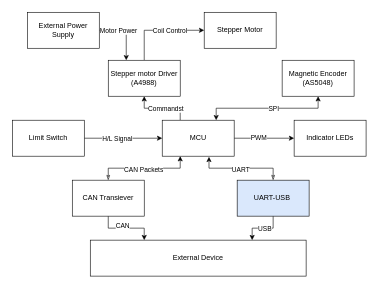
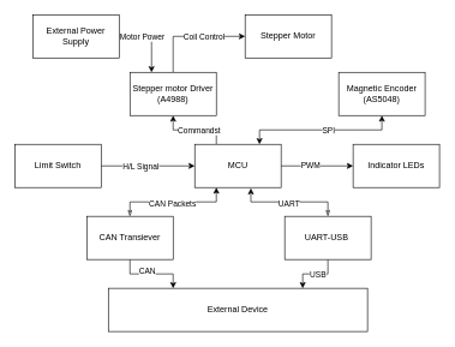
  <mxCell id="0" />
  <mxCell id="1" parent="0" />
  <mxCell id="2" style="edgeStyle=orthogonalEdgeStyle;rounded=0;orthogonalLoop=1;jettySize=auto;html=1;exitX=1;exitY=0.5;exitDx=0;exitDy=0;startArrow=none;startFill=0;" parent="1" source="8" target="27" edge="1"><mxGeometry relative="1" as="geometry" /></mxCell>
  <mxCell id="3" value="PWM" style="edgeLabel;html=1;align=center;verticalAlign=middle;resizable=0;points=[];" parent="2" vertex="1" connectable="0"><mxGeometry x="-0.2" y="1" relative="1" as="geometry"><mxPoint as="offset" /></mxGeometry></mxCell>
  <mxCell id="4" style="edgeStyle=orthogonalEdgeStyle;rounded=0;orthogonalLoop=1;jettySize=auto;html=1;exitX=0.75;exitY=0;exitDx=0;exitDy=0;entryX=0.5;entryY=1;entryDx=0;entryDy=0;startArrow=classic;startFill=1;" parent="1" source="8" target="13" edge="1"><mxGeometry relative="1" as="geometry" /></mxCell>
  <mxCell id="5" value="SPI" style="edgeLabel;html=1;align=center;verticalAlign=middle;resizable=0;points=[];" parent="4" vertex="1" connectable="0"><mxGeometry x="0.412" y="2" relative="1" as="geometry"><mxPoint x="-33" y="2" as="offset" /></mxGeometry></mxCell>
  <mxCell id="6" style="edgeStyle=orthogonalEdgeStyle;rounded=0;orthogonalLoop=1;jettySize=auto;html=1;exitX=0.25;exitY=0;exitDx=0;exitDy=0;startArrow=none;startFill=0;" parent="1" source="8" target="11" edge="1"><mxGeometry relative="1" as="geometry" /></mxCell>
  <mxCell id="7" value="Commandst" style="edgeLabel;html=1;align=center;verticalAlign=middle;resizable=0;points=[];" parent="6" vertex="1" connectable="0"><mxGeometry x="0.271" y="-1" relative="1" as="geometry"><mxPoint x="19" y="1" as="offset" /></mxGeometry></mxCell>
  <mxCell id="8" value="MCU" style="rounded=0;whiteSpace=wrap;html=1;" parent="1" vertex="1"><mxGeometry x="270" y="200" width="120" height="60" as="geometry" /></mxCell>
  <mxCell id="9" style="edgeStyle=orthogonalEdgeStyle;rounded=0;orthogonalLoop=1;jettySize=auto;html=1;exitX=0.5;exitY=0;exitDx=0;exitDy=0;entryX=0;entryY=0.5;entryDx=0;entryDy=0;startArrow=none;startFill=0;" parent="1" source="11" target="12" edge="1"><mxGeometry relative="1" as="geometry" /></mxCell>
  <mxCell id="10" value="Coil Control" style="edgeLabel;html=1;align=center;verticalAlign=middle;resizable=0;points=[];" vertex="1" connectable="0" parent="9"><mxGeometry x="-0.051" y="-2" relative="1" as="geometry"><mxPoint x="21" y="-2" as="offset" /></mxGeometry></mxCell>
  <mxCell id="11" value="Stepper motor Driver&lt;br&gt;(A4988)" style="rounded=0;whiteSpace=wrap;html=1;" parent="1" vertex="1"><mxGeometry x="180" y="100" width="120" height="60" as="geometry" /></mxCell>
  <mxCell id="12" value="Stepper Motor" style="rounded=0;whiteSpace=wrap;html=1;" parent="1" vertex="1"><mxGeometry x="340" y="20" width="120" height="60" as="geometry" /></mxCell>
  <mxCell id="13" value="Magnetic Encoder&lt;br&gt;(AS5048)" style="rounded=0;whiteSpace=wrap;html=1;" parent="1" vertex="1"><mxGeometry x="470" y="100" width="120" height="60" as="geometry" /></mxCell>
  <mxCell id="14" style="edgeStyle=orthogonalEdgeStyle;rounded=0;orthogonalLoop=1;jettySize=auto;html=1;exitX=1;exitY=0.5;exitDx=0;exitDy=0;" parent="1" source="16" target="8" edge="1"><mxGeometry relative="1" as="geometry" /></mxCell>
  <mxCell id="15" value="H/L Signal" style="edgeLabel;html=1;align=center;verticalAlign=middle;resizable=0;points=[];" parent="14" vertex="1" connectable="0"><mxGeometry x="-0.33" y="4" relative="1" as="geometry"><mxPoint x="10" y="4" as="offset" /></mxGeometry></mxCell>
  <mxCell id="16" value="Limit Switch" style="rounded=0;whiteSpace=wrap;html=1;" parent="1" vertex="1"><mxGeometry x="20" y="200" width="120" height="60" as="geometry" /></mxCell>
  <mxCell id="17" style="edgeStyle=orthogonalEdgeStyle;rounded=0;orthogonalLoop=1;jettySize=auto;html=1;exitX=0.5;exitY=0;exitDx=0;exitDy=0;entryX=0.25;entryY=1;entryDx=0;entryDy=0;startArrow=classicThin;startFill=0;" parent="1" source="21" target="8" edge="1"><mxGeometry relative="1" as="geometry" /></mxCell>
  <mxCell id="18" value="CAN Packets" style="edgeLabel;html=1;align=center;verticalAlign=middle;resizable=0;points=[];" parent="17" vertex="1" connectable="0"><mxGeometry x="0.211" y="-2" relative="1" as="geometry"><mxPoint x="-19" as="offset" /></mxGeometry></mxCell>
  <mxCell id="19" style="edgeStyle=orthogonalEdgeStyle;rounded=0;orthogonalLoop=1;jettySize=auto;html=1;entryX=0.25;entryY=0;entryDx=0;entryDy=0;startArrow=none;startFill=0;" parent="1" source="21" target="28" edge="1"><mxGeometry relative="1" as="geometry" /></mxCell>
  <mxCell id="20" value="CAN" style="edgeLabel;html=1;align=center;verticalAlign=middle;resizable=0;points=[];" parent="19" vertex="1" connectable="0"><mxGeometry x="0.183" y="2" relative="1" as="geometry"><mxPoint x="-16" y="-3" as="offset" /></mxGeometry></mxCell>
  <mxCell id="21" value="CAN Transiever" style="rounded=0;whiteSpace=wrap;html=1;" parent="1" vertex="1"><mxGeometry x="120" y="300" width="120" height="60" as="geometry" /></mxCell>
  <mxCell id="22" style="edgeStyle=orthogonalEdgeStyle;rounded=0;orthogonalLoop=1;jettySize=auto;html=1;exitX=0.5;exitY=0;exitDx=0;exitDy=0;entryX=0.65;entryY=1.017;entryDx=0;entryDy=0;entryPerimeter=0;startArrow=classicThin;startFill=0;" parent="1" source="26" target="8" edge="1"><mxGeometry relative="1" as="geometry" /></mxCell>
  <mxCell id="23" value="UART" style="edgeLabel;html=1;align=center;verticalAlign=middle;resizable=0;points=[];" parent="22" vertex="1" connectable="0"><mxGeometry x="0.216" y="2" relative="1" as="geometry"><mxPoint x="14" as="offset" /></mxGeometry></mxCell>
  <mxCell id="24" style="edgeStyle=orthogonalEdgeStyle;rounded=0;orthogonalLoop=1;jettySize=auto;html=1;entryX=0.75;entryY=0;entryDx=0;entryDy=0;startArrow=none;startFill=0;" parent="1" source="26" target="28" edge="1"><mxGeometry relative="1" as="geometry" /></mxCell>
  <mxCell id="25" value="USB" style="edgeLabel;html=1;align=center;verticalAlign=middle;resizable=0;points=[];" parent="24" vertex="1" connectable="0"><mxGeometry x="-0.4" y="1" relative="1" as="geometry"><mxPoint x="-12" y="-1" as="offset" /></mxGeometry></mxCell>
- <mxCell id="26" value="UART-USB&amp;nbsp;" style="rounded=0;whiteSpace=wrap;html=1;fillColor=#dae8fc;" parent="1" vertex="1"><mxGeometry x="395" y="300" width="120" height="60" as="geometry" /></mxCell>
+ <mxCell id="26" value="UART-USB&amp;nbsp;" style="rounded=0;whiteSpace=wrap;html=1;" parent="1" vertex="1"><mxGeometry x="395" y="300" width="120" height="60" as="geometry" /></mxCell>
  <mxCell id="27" value="Indicator LEDs" style="rounded=0;whiteSpace=wrap;html=1;" parent="1" vertex="1"><mxGeometry x="490" y="200" width="120" height="60" as="geometry" /></mxCell>
  <mxCell id="28" value="External Device" style="rounded=0;whiteSpace=wrap;html=1;" parent="1" vertex="1"><mxGeometry x="150" y="400" width="360" height="60" as="geometry" /></mxCell>
  <mxCell id="29" style="edgeStyle=orthogonalEdgeStyle;rounded=0;orthogonalLoop=1;jettySize=auto;html=1;exitX=1;exitY=0.5;exitDx=0;exitDy=0;entryX=0.25;entryY=0;entryDx=0;entryDy=0;startArrow=none;startFill=0;" edge="1" parent="1" source="31" target="11"><mxGeometry relative="1" as="geometry" /></mxCell>
  <mxCell id="30" value="Motor Power" style="edgeLabel;html=1;align=center;verticalAlign=middle;resizable=0;points=[];" vertex="1" connectable="0" parent="29"><mxGeometry x="-0.633" y="-2" relative="1" as="geometry"><mxPoint x="14" y="-2" as="offset" /></mxGeometry></mxCell>
  <mxCell id="31" value="External Power Supply" style="rounded=0;whiteSpace=wrap;html=1;" vertex="1" parent="1"><mxGeometry x="45" y="20" width="120" height="60" as="geometry" /></mxCell>
